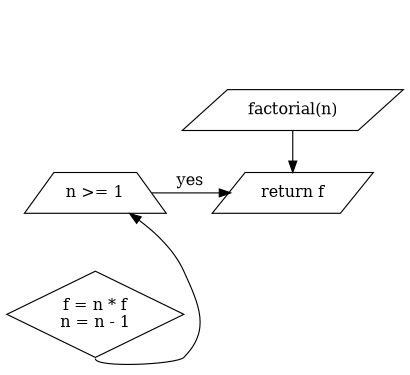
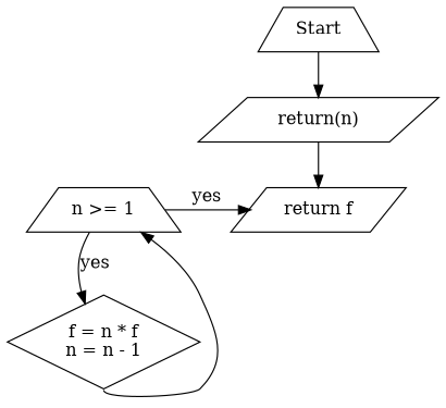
  digraph {
    node [shape=trapezium]
    n1 [label="n >= 1"]
    n2 [label="return f" shape=parallelogram]
    n3 [label="f = n * f\nn = n - 1" shape=diamond]
-   n5 [label="factorial(n)" shape=parallelogram]
+   n4 [label=Start]
+   n5 [label="return(n)" shape=parallelogram]
    subgraph sub_1 {
      rank=same
      n1
      n2
    }
    n1 -> n2 [label=yes]
+   n1 -> n3 [label=yes]
    n3 -> n1 [tailport=s]
+   n4 -> n5
    n5 -> n2
  }
